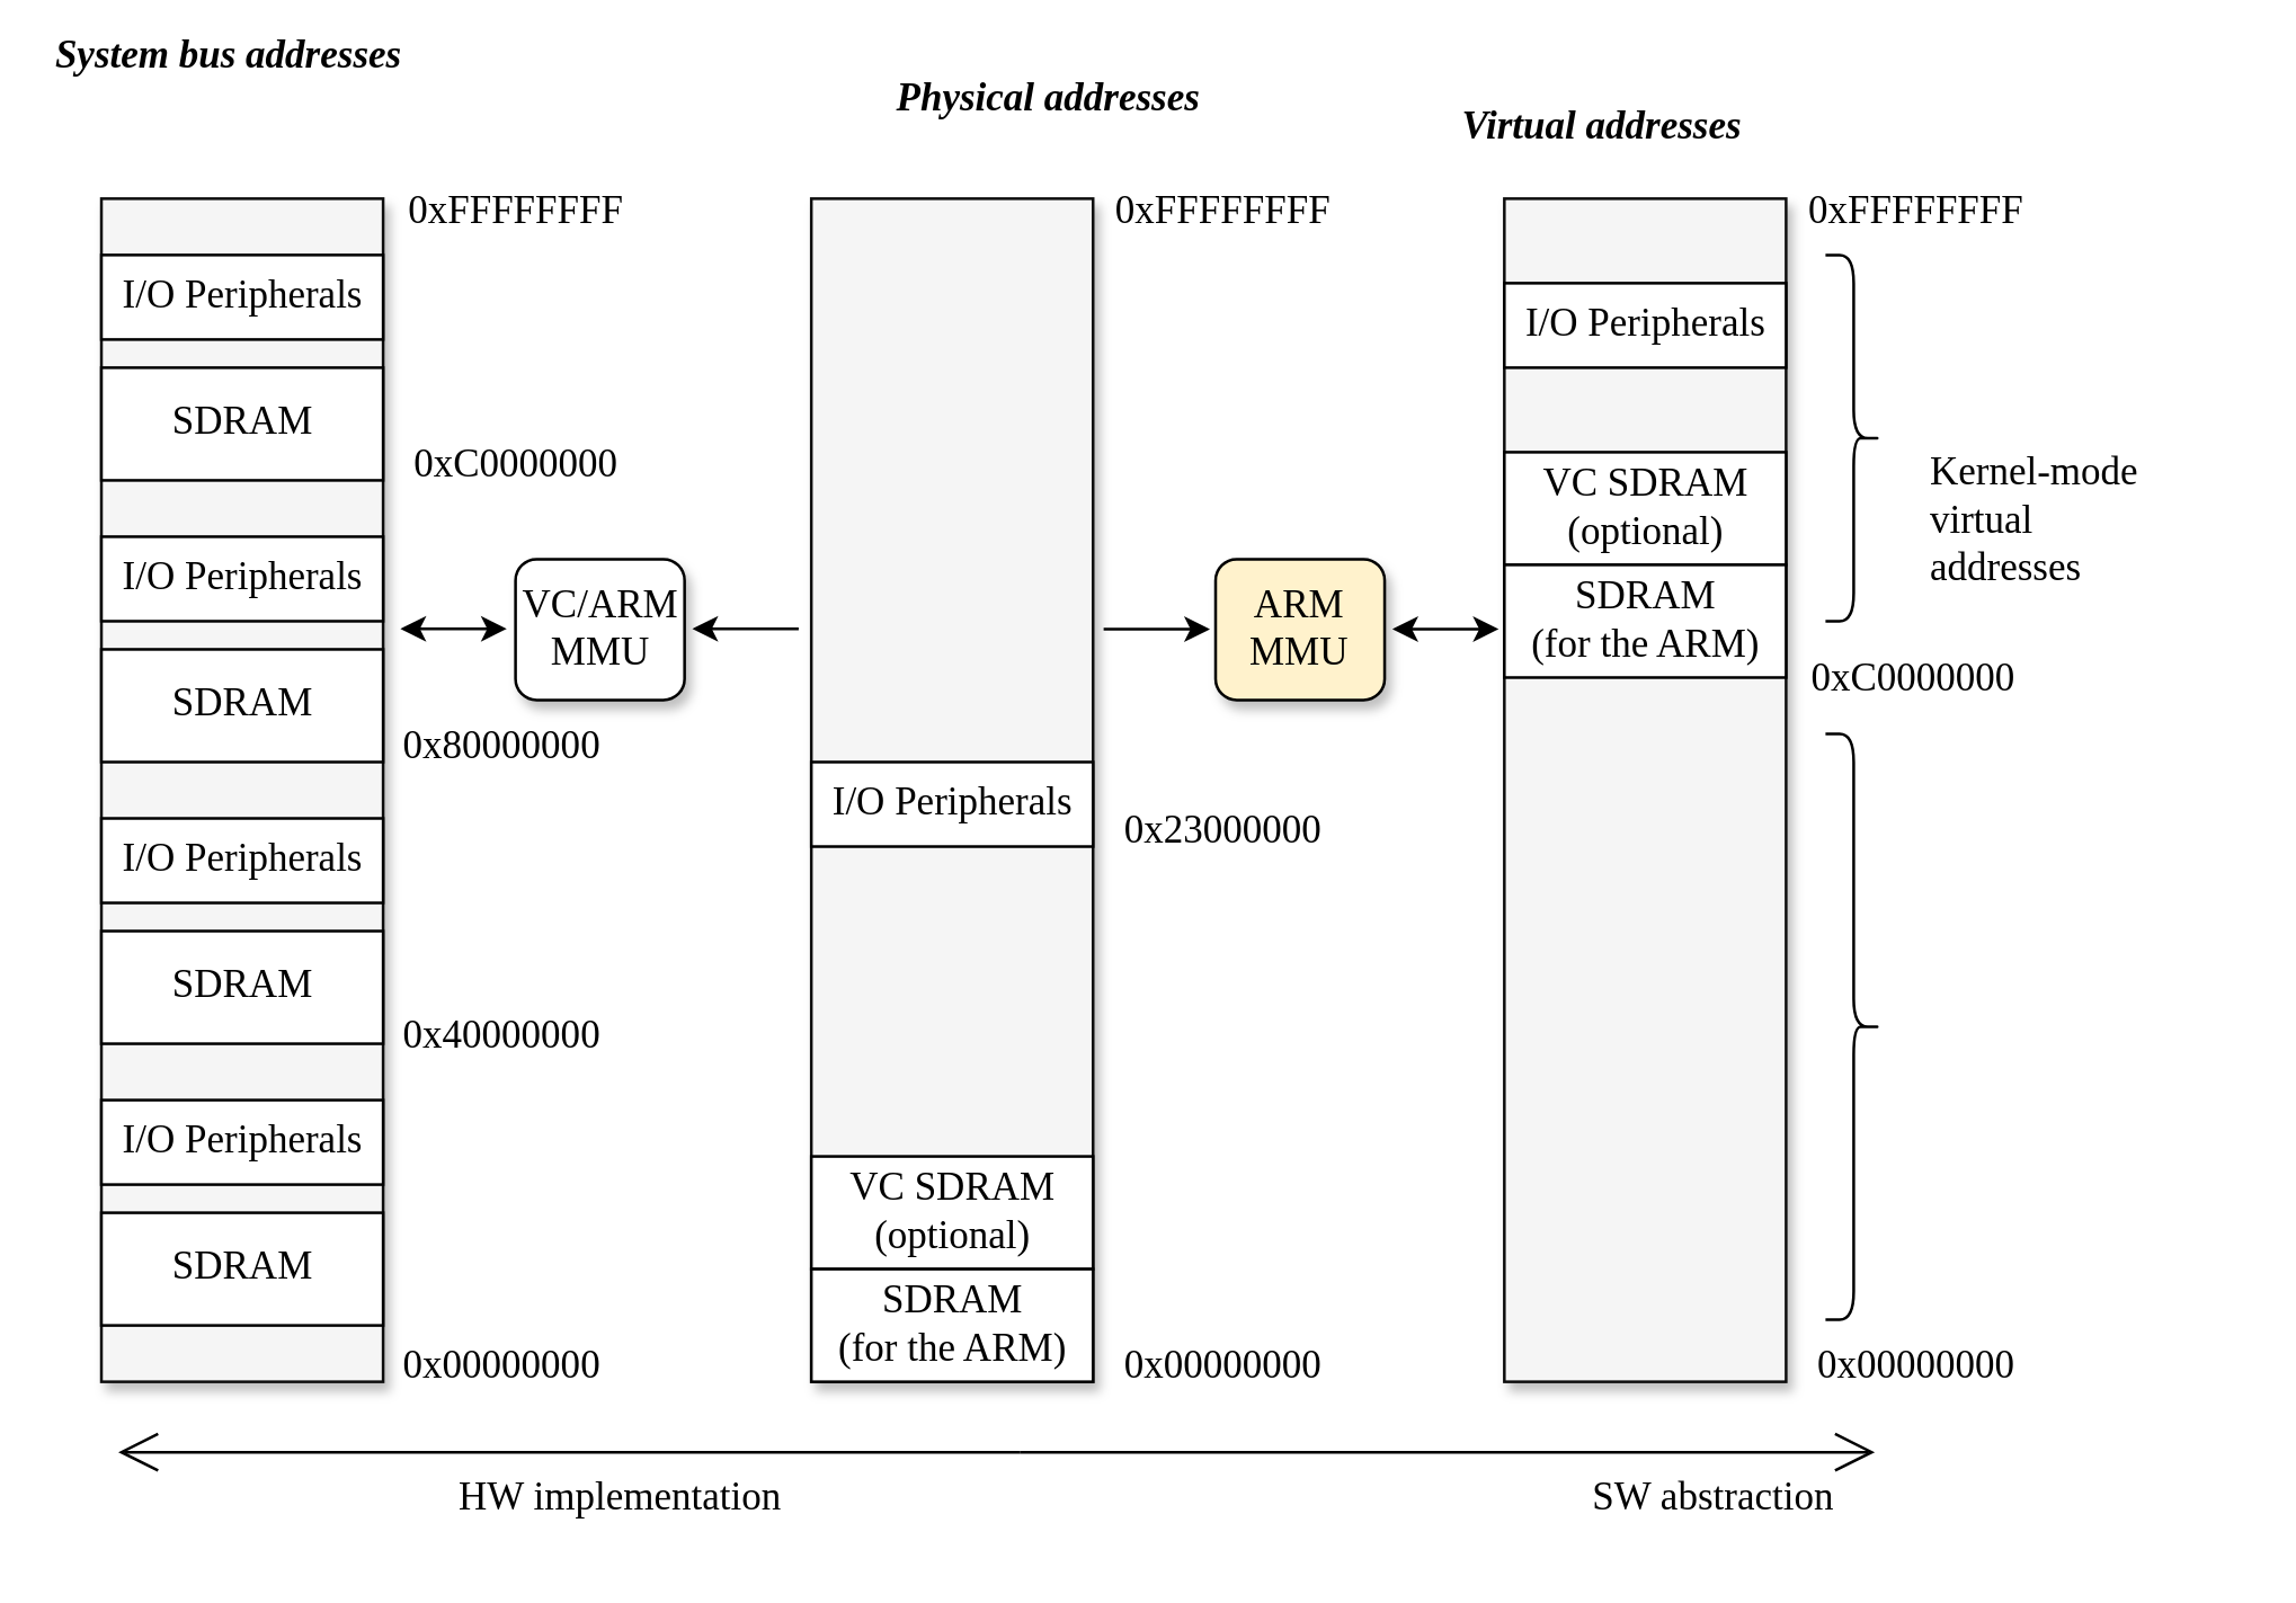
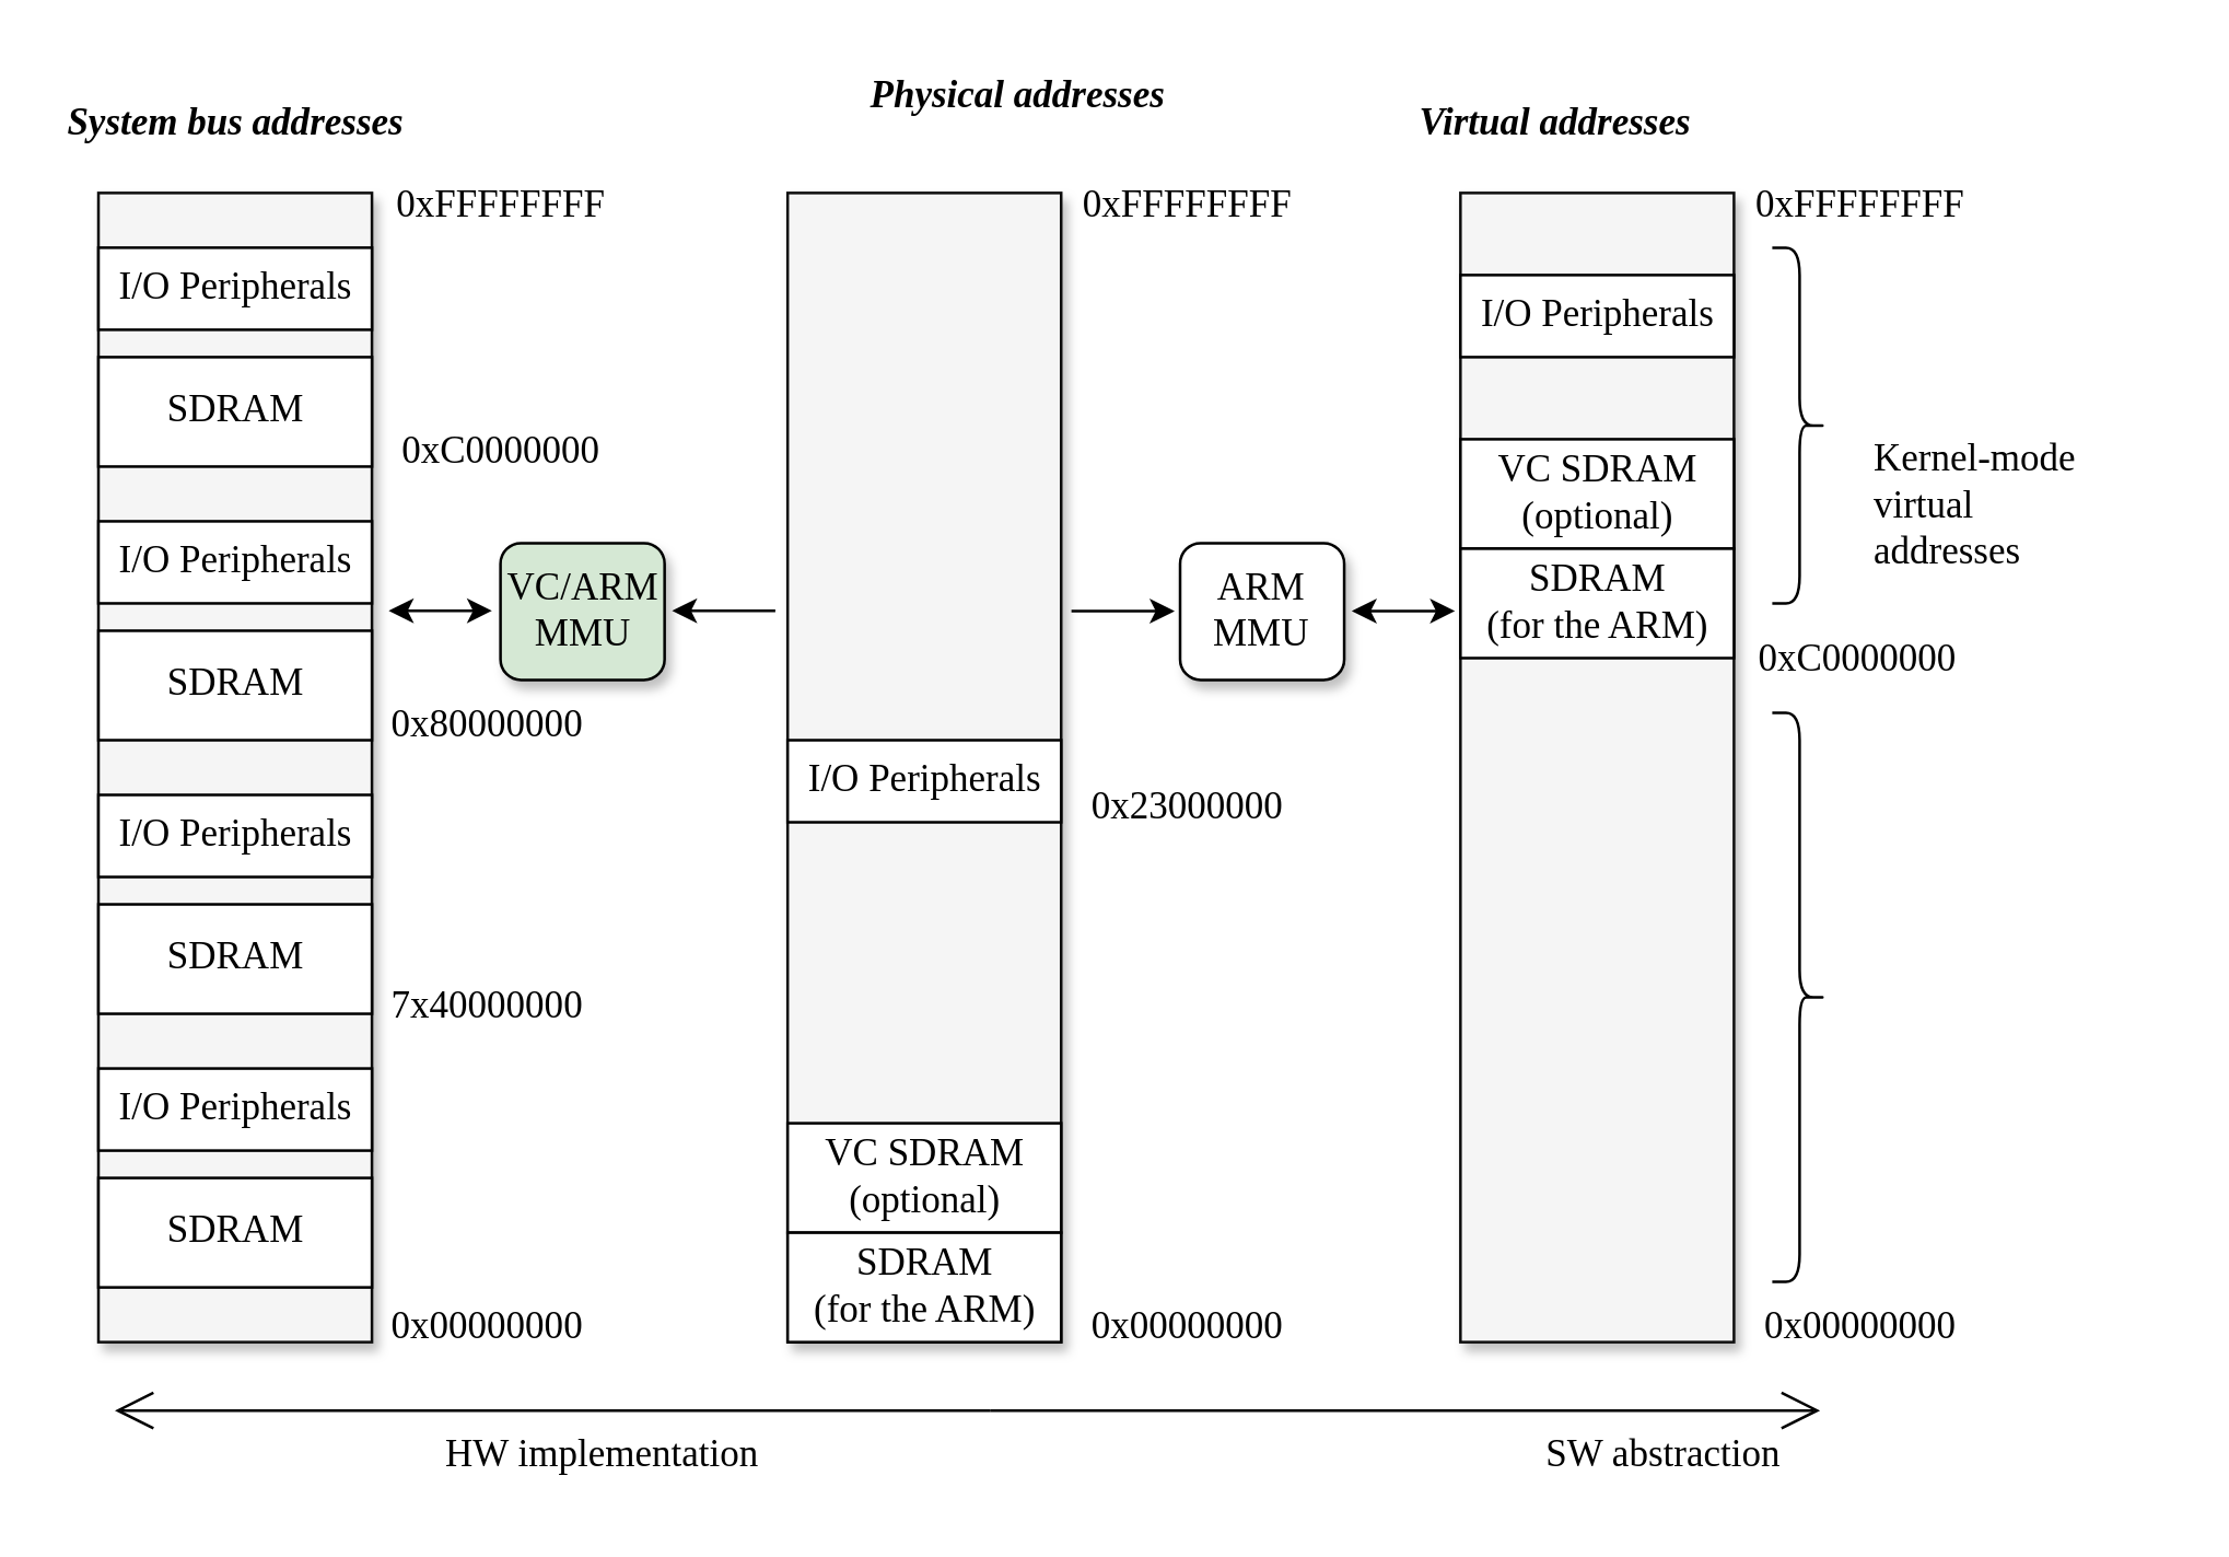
  <mxCell id="0" />
  <mxCell id="1" parent="0" />
  <mxCell id="2" value="0x80000000" style="text;html=1;strokeColor=none;fillColor=none;align=center;verticalAlign=middle;whiteSpace=wrap;rounded=0;fontFamily=Computer Modern;fontSize=14;" parent="1" vertex="1"><mxGeometry x="132.5" y="250" width="90" height="30" as="geometry" /></mxCell>
  <mxCell id="3" value="" style="rounded=0;whiteSpace=wrap;html=1;fillColor=#f5f5f5;fontColor=#333333;strokeColor=#0D0D0D;fontFamily=Computer Modern;shadow=1;fontSize=14;" parent="1" vertex="1"><mxGeometry x="533.5" y="70" width="100" height="420" as="geometry" /></mxCell>
  <mxCell id="4" value="I/O Peripherals" style="rounded=0;whiteSpace=wrap;html=1;fontFamily=Computer Modern;fontSize=14;" parent="1" vertex="1"><mxGeometry x="533.5" y="100" width="100" height="30" as="geometry" /></mxCell>
  <mxCell id="5" value="VC SDRAM&lt;br style=&quot;font-size: 14px;&quot;&gt;(optional)" style="rounded=0;whiteSpace=wrap;html=1;fontFamily=Computer Modern;fontSize=14;" parent="1" vertex="1"><mxGeometry x="533.5" y="160" width="100" height="40" as="geometry" /></mxCell>
  <mxCell id="6" value="SDRAM&lt;br style=&quot;font-size: 14px;&quot;&gt;(for the ARM)" style="rounded=0;whiteSpace=wrap;html=1;fontFamily=Computer Modern;fontSize=14;" parent="1" vertex="1"><mxGeometry x="533.5" y="200" width="100" height="40" as="geometry" /></mxCell>
  <mxCell id="7" value="0xFFFFFFFF" style="text;html=1;strokeColor=none;fillColor=none;align=center;verticalAlign=middle;whiteSpace=wrap;rounded=0;fontFamily=Computer Modern;fontSize=14;" parent="1" vertex="1"><mxGeometry x="634.5" y="60" width="90" height="30" as="geometry" /></mxCell>
  <mxCell id="8" value="0x00000000" style="text;html=1;strokeColor=none;fillColor=none;align=center;verticalAlign=middle;whiteSpace=wrap;rounded=0;fontFamily=Computer Modern;fontSize=14;" parent="1" vertex="1"><mxGeometry x="634.5" y="470" width="90" height="30" as="geometry" /></mxCell>
  <mxCell id="9" value="" style="shape=curlyBracket;whiteSpace=wrap;html=1;rounded=1;flipH=1;labelPosition=right;verticalLabelPosition=middle;align=left;verticalAlign=middle;fontFamily=Computer Modern;fontSize=14;" parent="1" vertex="1"><mxGeometry x="647.5" y="260" width="20" height="208" as="geometry" /></mxCell>
  <mxCell id="10" value="" style="shape=curlyBracket;whiteSpace=wrap;html=1;rounded=1;flipH=1;labelPosition=right;verticalLabelPosition=middle;align=left;verticalAlign=middle;fontFamily=Computer Modern;fontSize=14;" parent="1" vertex="1"><mxGeometry x="647.5" y="90" width="20" height="130" as="geometry" /></mxCell>
  <mxCell id="11" value="Kernel-mode &lt;br style=&quot;font-size: 14px;&quot;&gt;virtual &lt;br&gt;addresses" style="text;html=1;strokeColor=none;fillColor=none;align=left;verticalAlign=middle;whiteSpace=wrap;rounded=0;fontFamily=Computer Modern;fontSize=14;" parent="1" vertex="1"><mxGeometry x="682.5" y="150" width="110" height="70" as="geometry" /></mxCell>
- <mxCell id="12" value="ARM &lt;br style=&quot;font-size: 14px;&quot;&gt;MMU" style="rounded=1;whiteSpace=wrap;html=1;fontFamily=Computer Modern;shadow=1;fontSize=14;fillColor=#fff2cc;" parent="1" vertex="1"><mxGeometry x="431" y="198" width="60" height="50" as="geometry" /></mxCell>
+ <mxCell id="12" value="ARM &lt;br style=&quot;font-size: 14px;&quot;&gt;MMU" style="rounded=1;whiteSpace=wrap;html=1;fontFamily=Computer Modern;shadow=1;fontSize=14;" parent="1" vertex="1"><mxGeometry x="431" y="198" width="60" height="50" as="geometry" /></mxCell>
  <mxCell id="13" value="" style="rounded=0;whiteSpace=wrap;html=1;fillColor=#f5f5f5;fontColor=#333333;strokeColor=#0D0D0D;fontFamily=Computer Modern;shadow=1;fontSize=14;" parent="1" vertex="1"><mxGeometry x="287.5" y="70" width="100" height="420" as="geometry" /></mxCell>
  <mxCell id="14" value="I/O Peripherals" style="rounded=0;whiteSpace=wrap;html=1;fontFamily=Computer Modern;fontSize=14;" parent="1" vertex="1"><mxGeometry x="287.5" y="270" width="100" height="30" as="geometry" /></mxCell>
  <mxCell id="15" value="VC SDRAM&lt;br style=&quot;font-size: 14px;&quot;&gt;(optional)" style="rounded=0;whiteSpace=wrap;html=1;fontFamily=Computer Modern;fontSize=14;" parent="1" vertex="1"><mxGeometry x="287.5" y="410" width="100" height="40" as="geometry" /></mxCell>
  <mxCell id="16" value="SDRAM&lt;br style=&quot;font-size: 14px;&quot;&gt;(for the ARM)" style="rounded=0;whiteSpace=wrap;html=1;fontFamily=Computer Modern;fontSize=14;" parent="1" vertex="1"><mxGeometry x="287.5" y="450" width="100" height="40" as="geometry" /></mxCell>
  <mxCell id="17" value="0xFFFFFFFF" style="text;html=1;strokeColor=none;fillColor=none;align=center;verticalAlign=middle;whiteSpace=wrap;rounded=0;fontFamily=Computer Modern;fontSize=14;" parent="1" vertex="1"><mxGeometry x="388.5" y="60" width="90" height="30" as="geometry" /></mxCell>
  <mxCell id="18" value="0x00000000" style="text;html=1;strokeColor=none;fillColor=none;align=center;verticalAlign=middle;whiteSpace=wrap;rounded=0;fontFamily=Computer Modern;fontSize=14;" parent="1" vertex="1"><mxGeometry x="388.5" y="470" width="90" height="30" as="geometry" /></mxCell>
  <mxCell id="19" value="0x23000000" style="text;html=1;strokeColor=none;fillColor=none;align=center;verticalAlign=middle;whiteSpace=wrap;rounded=0;fontFamily=Computer Modern;fontSize=14;" parent="1" vertex="1"><mxGeometry x="388.5" y="280" width="90" height="30" as="geometry" /></mxCell>
  <mxCell id="20" value="" style="rounded=0;whiteSpace=wrap;html=1;fillColor=#f5f5f5;fontColor=#333333;strokeColor=#0D0D0D;fontFamily=Computer Modern;shadow=1;fontSize=14;" parent="1" vertex="1"><mxGeometry x="35.5" y="70" width="100" height="420" as="geometry" /></mxCell>
  <mxCell id="21" value="0xFFFFFFFF" style="text;html=1;strokeColor=none;fillColor=none;align=center;verticalAlign=middle;whiteSpace=wrap;rounded=0;fontFamily=Computer Modern;fontSize=14;" parent="1" vertex="1"><mxGeometry x="137.5" y="60" width="90" height="30" as="geometry" /></mxCell>
  <mxCell id="22" value="0x00000000" style="text;html=1;strokeColor=none;fillColor=none;align=center;verticalAlign=middle;whiteSpace=wrap;rounded=0;fontFamily=Computer Modern;fontSize=14;" parent="1" vertex="1"><mxGeometry x="132.5" y="470" width="90" height="30" as="geometry" /></mxCell>
- <mxCell id="23" value="0x40000000" style="text;html=1;strokeColor=none;fillColor=none;align=center;verticalAlign=middle;whiteSpace=wrap;rounded=0;fontFamily=Computer Modern;fontSize=14;" parent="1" vertex="1"><mxGeometry x="132.5" y="353" width="90" height="30" as="geometry" /></mxCell>
- <mxCell id="24" value="VC/ARM &lt;br style=&quot;font-size: 14px;&quot;&gt;MMU" style="rounded=1;whiteSpace=wrap;html=1;fontFamily=Computer Modern;shadow=1;fontSize=14;" parent="1" vertex="1"><mxGeometry x="182.5" y="198" width="60" height="50" as="geometry" /></mxCell>
+ <mxCell id="23" value="7x40000000" style="text;html=1;strokeColor=none;fillColor=none;align=center;verticalAlign=middle;whiteSpace=wrap;rounded=0;fontFamily=Computer Modern;fontSize=14;" parent="1" vertex="1"><mxGeometry x="132.5" y="353" width="90" height="30" as="geometry" /></mxCell>
+ <mxCell id="24" value="VC/ARM &lt;br style=&quot;font-size: 14px;&quot;&gt;MMU" style="rounded=1;whiteSpace=wrap;html=1;fontFamily=Computer Modern;shadow=1;fontSize=14;fillColor=#d5e8d4;" parent="1" vertex="1"><mxGeometry x="182.5" y="198" width="60" height="50" as="geometry" /></mxCell>
  <mxCell id="25" value="I/O Peripherals" style="rounded=0;whiteSpace=wrap;html=1;fontFamily=Computer Modern;fontSize=14;" parent="1" vertex="1"><mxGeometry x="35.5" y="90" width="100" height="30" as="geometry" /></mxCell>
  <mxCell id="26" value="SDRAM" style="rounded=0;whiteSpace=wrap;html=1;fontFamily=Computer Modern;fontSize=14;" parent="1" vertex="1"><mxGeometry x="35.5" y="130" width="100" height="40" as="geometry" /></mxCell>
  <mxCell id="27" value="I/O Peripherals" style="rounded=0;whiteSpace=wrap;html=1;fontFamily=Computer Modern;fontSize=14;" parent="1" vertex="1"><mxGeometry x="35.5" y="190" width="100" height="30" as="geometry" /></mxCell>
  <mxCell id="28" value="SDRAM" style="rounded=0;whiteSpace=wrap;html=1;fontFamily=Computer Modern;fontSize=14;" parent="1" vertex="1"><mxGeometry x="35.5" y="230" width="100" height="40" as="geometry" /></mxCell>
  <mxCell id="29" value="I/O Peripherals" style="rounded=0;whiteSpace=wrap;html=1;fontFamily=Computer Modern;fontSize=14;" parent="1" vertex="1"><mxGeometry x="35.5" y="290" width="100" height="30" as="geometry" /></mxCell>
  <mxCell id="30" value="SDRAM" style="rounded=0;whiteSpace=wrap;html=1;fontFamily=Computer Modern;fontSize=14;" parent="1" vertex="1"><mxGeometry x="35.5" y="330" width="100" height="40" as="geometry" /></mxCell>
  <mxCell id="31" value="I/O Peripherals" style="rounded=0;whiteSpace=wrap;html=1;fontFamily=Computer Modern;fontSize=14;" parent="1" vertex="1"><mxGeometry x="35.5" y="390" width="100" height="30" as="geometry" /></mxCell>
  <mxCell id="32" value="SDRAM" style="rounded=0;whiteSpace=wrap;html=1;fontFamily=Computer Modern;fontSize=14;" parent="1" vertex="1"><mxGeometry x="35.5" y="430" width="100" height="40" as="geometry" /></mxCell>
  <mxCell id="33" value="0xC0000000" style="text;html=1;strokeColor=none;fillColor=none;align=center;verticalAlign=middle;whiteSpace=wrap;rounded=0;fontFamily=Computer Modern;fontSize=14;" parent="1" vertex="1"><mxGeometry x="137.5" y="150" width="90" height="30" as="geometry" /></mxCell>
- <mxCell id="34" value="System bus addresses" style="text;html=1;strokeColor=none;fillColor=none;align=center;verticalAlign=middle;whiteSpace=wrap;rounded=0;fontFamily=Computer Modern;fontStyle=3;fontSize=14;" parent="1" vertex="1"><mxGeometry x="15.5" y="5" width="130" height="30" as="geometry" /></mxCell>
+ <mxCell id="34" value="System bus addresses" style="text;html=1;strokeColor=none;fillColor=none;align=center;verticalAlign=middle;whiteSpace=wrap;rounded=0;fontFamily=Computer Modern;fontStyle=3;fontSize=14;" parent="1" vertex="1"><mxGeometry x="20.5" y="30" width="130" height="30" as="geometry" /></mxCell>
  <mxCell id="35" value="Physical addresses" style="text;html=1;strokeColor=none;fillColor=none;align=center;verticalAlign=middle;whiteSpace=wrap;rounded=0;fontFamily=Computer Modern;fontStyle=3;fontSize=14;" parent="1" vertex="1"><mxGeometry x="313.37" y="20" width="118.25" height="30" as="geometry" /></mxCell>
  <mxCell id="36" value="Virtual addresses" style="text;html=1;strokeColor=none;fillColor=none;align=center;verticalAlign=middle;whiteSpace=wrap;rounded=0;fontFamily=Computer Modern;fontStyle=3;fontSize=14;" parent="1" vertex="1"><mxGeometry x="509.25" y="30" width="118.5" height="30" as="geometry" /></mxCell>
  <mxCell id="37" value="" style="endArrow=classic;startArrow=classic;html=1;rounded=0;fontSize=14;" parent="1" edge="1"><mxGeometry width="50" height="50" relative="1" as="geometry"><mxPoint x="493.75" y="222.79" as="sourcePoint" /><mxPoint x="531.5" y="222.79" as="targetPoint" /></mxGeometry></mxCell>
  <mxCell id="38" value="" style="endArrow=classic;startArrow=none;html=1;rounded=0;startFill=0;fontSize=14;" parent="1" edge="1"><mxGeometry width="50" height="50" relative="1" as="geometry"><mxPoint x="391.25" y="222.83" as="sourcePoint" /><mxPoint x="429" y="222.83" as="targetPoint" /></mxGeometry></mxCell>
  <mxCell id="39" value="" style="endArrow=classic;startArrow=classic;html=1;rounded=0;fontSize=14;" parent="1" edge="1"><mxGeometry width="50" height="50" relative="1" as="geometry"><mxPoint x="141.63" y="222.71" as="sourcePoint" /><mxPoint x="179.38" y="222.71" as="targetPoint" /></mxGeometry></mxCell>
  <mxCell id="40" value="" style="endArrow=none;startArrow=classic;html=1;rounded=0;endFill=0;fontSize=14;" parent="1" edge="1"><mxGeometry width="50" height="50" relative="1" as="geometry"><mxPoint x="245.25" y="222.71" as="sourcePoint" /><mxPoint x="283" y="222.71" as="targetPoint" /></mxGeometry></mxCell>
  <mxCell id="41" value="0xC0000000" style="text;html=1;strokeColor=none;fillColor=none;align=center;verticalAlign=middle;whiteSpace=wrap;rounded=0;fontFamily=Computer Modern;fontSize=14;" parent="1" vertex="1"><mxGeometry x="633.5" y="226" width="90" height="30" as="geometry" /></mxCell>
  <mxCell id="42" value="" style="endArrow=open;endFill=1;endSize=12;html=1;rounded=0;" parent="1" edge="1"><mxGeometry width="160" relative="1" as="geometry"><mxPoint x="361.5" y="515" as="sourcePoint" /><mxPoint x="665" y="515" as="targetPoint" /></mxGeometry></mxCell>
  <mxCell id="43" value="SW abstraction" style="text;html=1;strokeColor=none;fillColor=none;align=center;verticalAlign=middle;whiteSpace=wrap;rounded=0;fontFamily=Computer Modern;fontSize=14;" parent="1" vertex="1"><mxGeometry x="563" y="517" width="90" height="30" as="geometry" /></mxCell>
  <mxCell id="44" value="" style="endArrow=open;endFill=1;endSize=12;html=1;rounded=0;" parent="1" edge="1"><mxGeometry width="160" relative="1" as="geometry"><mxPoint x="361.5" y="515" as="sourcePoint" /><mxPoint x="41.5" y="515" as="targetPoint" /></mxGeometry></mxCell>
  <mxCell id="45" value="HW implementation" style="text;html=1;strokeColor=none;fillColor=none;align=center;verticalAlign=middle;whiteSpace=wrap;rounded=0;fontFamily=Computer Modern;fontSize=14;" parent="1" vertex="1"><mxGeometry x="159" y="517" width="121.5" height="30" as="geometry" /></mxCell>
